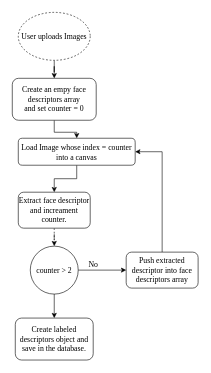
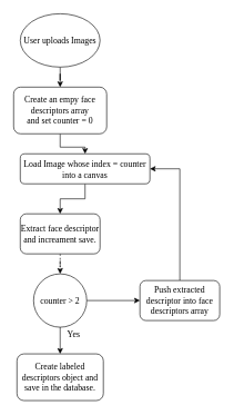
  <mxCell id="0" />
  <mxCell id="1" parent="0" />
  <mxCell id="2" style="edgeStyle=orthogonalEdgeStyle;rounded=0;orthogonalLoop=1;jettySize=auto;html=1;exitX=0.5;exitY=1;exitDx=0;exitDy=0;" edge="1" parent="1" source="3" target="5"><mxGeometry relative="1" as="geometry" /></mxCell>
- <mxCell id="3" value="&lt;font face=&quot;Times New Roman&quot; style=&quot;font-size: 13px&quot;&gt;User uploads Images&lt;/font&gt;" style="ellipse;whiteSpace=wrap;html=1;dashed=1;" vertex="1" parent="1"><mxGeometry x="30" y="20" width="120" height="80" as="geometry" /></mxCell>
+ <mxCell id="3" value="&lt;font face=&quot;Times New Roman&quot; style=&quot;font-size: 13px&quot;&gt;User uploads Images&lt;/font&gt;" style="ellipse;whiteSpace=wrap;html=1;" vertex="1" parent="1"><mxGeometry x="30" y="20" width="120" height="80" as="geometry" /></mxCell>
  <mxCell id="4" style="edgeStyle=orthogonalEdgeStyle;rounded=0;orthogonalLoop=1;jettySize=auto;html=1;exitX=0.5;exitY=1;exitDx=0;exitDy=0;entryX=0.5;entryY=0;entryDx=0;entryDy=0;" edge="1" parent="1" source="5" target="7"><mxGeometry relative="1" as="geometry" /></mxCell>
  <mxCell id="5" value="&lt;font face=&quot;Times New Roman&quot; style=&quot;font-size: 13px&quot;&gt;Create an empy face descriptors array&lt;br&gt;and set counter = 0&lt;/font&gt;" style="rounded=1;whiteSpace=wrap;html=1;" vertex="1" parent="1"><mxGeometry x="20" y="130" width="140" height="70" as="geometry" /></mxCell>
  <mxCell id="6" style="edgeStyle=orthogonalEdgeStyle;rounded=0;orthogonalLoop=1;jettySize=auto;html=1;exitX=0.5;exitY=1;exitDx=0;exitDy=0;entryX=0.5;entryY=0;entryDx=0;entryDy=0;" edge="1" parent="1" source="7" target="9"><mxGeometry relative="1" as="geometry" /></mxCell>
  <mxCell id="7" value="&lt;font face=&quot;Times New Roman&quot; style=&quot;font-size: 13px&quot;&gt;Load Image whose index = counter into a canvas&lt;/font&gt;" style="rounded=1;whiteSpace=wrap;html=1;" vertex="1" parent="1"><mxGeometry x="30" y="230" width="195" height="45" as="geometry" /></mxCell>
  <mxCell id="8" value="" style="edgeStyle=orthogonalEdgeStyle;rounded=0;orthogonalLoop=1;jettySize=auto;html=1;dashed=1;" edge="1" parent="1" source="9" target="12"><mxGeometry relative="1" as="geometry" /></mxCell>
- <mxCell id="9" value="&lt;font face=&quot;Times New Roman&quot; style=&quot;font-size: 13px&quot;&gt;Extract face descriptor and increament counter.&lt;/font&gt;" style="rounded=1;whiteSpace=wrap;html=1;" vertex="1" parent="1"><mxGeometry x="30" y="320" width="120" height="60" as="geometry" /></mxCell>
+ <mxCell id="9" value="&lt;font face=&quot;Times New Roman&quot; style=&quot;font-size: 13px&quot;&gt;Extract face descriptor and increament save.&lt;/font&gt;" style="rounded=1;whiteSpace=wrap;html=1;" vertex="1" parent="1"><mxGeometry x="30" y="320" width="120" height="60" as="geometry" /></mxCell>
  <mxCell id="10" style="edgeStyle=orthogonalEdgeStyle;rounded=0;orthogonalLoop=1;jettySize=auto;html=1;exitX=1;exitY=0.5;exitDx=0;exitDy=0;entryX=0;entryY=0.5;entryDx=0;entryDy=0;" edge="1" parent="1" source="12" target="15"><mxGeometry relative="1" as="geometry" /></mxCell>
  <mxCell id="11" style="edgeStyle=orthogonalEdgeStyle;rounded=0;orthogonalLoop=1;jettySize=auto;html=1;exitX=0.5;exitY=1;exitDx=0;exitDy=0;entryX=0.5;entryY=0;entryDx=0;entryDy=0;" edge="1" parent="1" source="12" target="13"><mxGeometry relative="1" as="geometry" /></mxCell>
  <mxCell id="12" value="&lt;font face=&quot;Times New Roman&quot; style=&quot;font-size: 13px&quot;&gt;counter &amp;gt; 2&lt;/font&gt;" style="ellipse;whiteSpace=wrap;html=1;" vertex="1" parent="1"><mxGeometry x="50" y="410" width="80" height="80" as="geometry" /></mxCell>
  <mxCell id="13" value="&lt;font face=&quot;Times New Roman&quot; style=&quot;font-size: 13px&quot;&gt;Create labeled descriptors object and save in the database.&lt;/font&gt;" style="rounded=1;whiteSpace=wrap;html=1;" vertex="1" parent="1"><mxGeometry x="25" y="530" width="130" height="70" as="geometry" /></mxCell>
  <mxCell id="14" style="edgeStyle=orthogonalEdgeStyle;rounded=0;orthogonalLoop=1;jettySize=auto;html=1;exitX=0.5;exitY=0;exitDx=0;exitDy=0;entryX=1;entryY=0.5;entryDx=0;entryDy=0;" edge="1" parent="1" source="15" target="7"><mxGeometry relative="1" as="geometry" /></mxCell>
  <mxCell id="15" value="&lt;font face=&quot;Times New Roman&quot; style=&quot;font-size: 13px&quot;&gt;Push extracted descriptor into face descriptors array&lt;/font&gt;" style="rounded=1;whiteSpace=wrap;html=1;" vertex="1" parent="1"><mxGeometry x="210" y="420" width="120" height="60" as="geometry" /></mxCell>
- <mxCell id="17" value="No" style="text;html=1;align=center;verticalAlign=middle;resizable=0;points=[];autosize=1;strokeColor=none;fillColor=none;fontSize=13;fontFamily=Times New Roman;" vertex="1" parent="1"><mxGeometry x="140" y="430" width="30" height="20" as="geometry" /></mxCell>
+ <mxCell id="16" value="Yes" style="text;html=1;align=center;verticalAlign=middle;resizable=0;points=[];autosize=1;strokeColor=none;fillColor=none;fontSize=13;fontFamily=Times New Roman;" vertex="1" parent="1"><mxGeometry x="95" y="490" width="30" height="20" as="geometry" /></mxCell>
